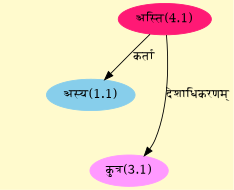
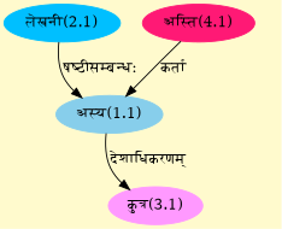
  digraph {
    bgcolor=lemonchiffon1
    compound=true
    rankdir=BT
    node [style=filled]
    edge [dir=back]
    n1 [color="#87CEEB" label="अस्य(1.1)"]
+   n2 [color="#00BFFF" label="लेखनी(2.1)"]
    n3 [color="#FF1975" label="अस्ति(4.1)"]
    n4 [color="#FF99FF" label="कुत्र(3.1)"]
+   n1 -> n2 [label="षष्ठीसम्बन्धः"]
    n1 -> n3 [label="कर्ता"]
-   n4 -> n3 [label="देशाधिकरणम्"]
+   n4 -> n1 [label="देशाधिकरणम्"]
  }
